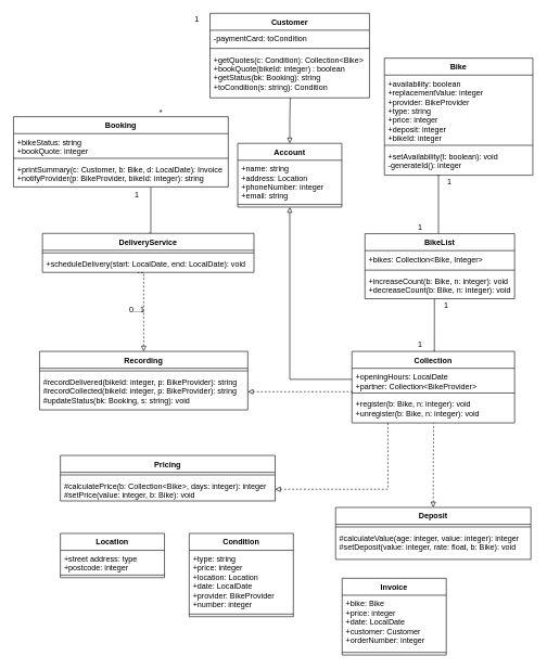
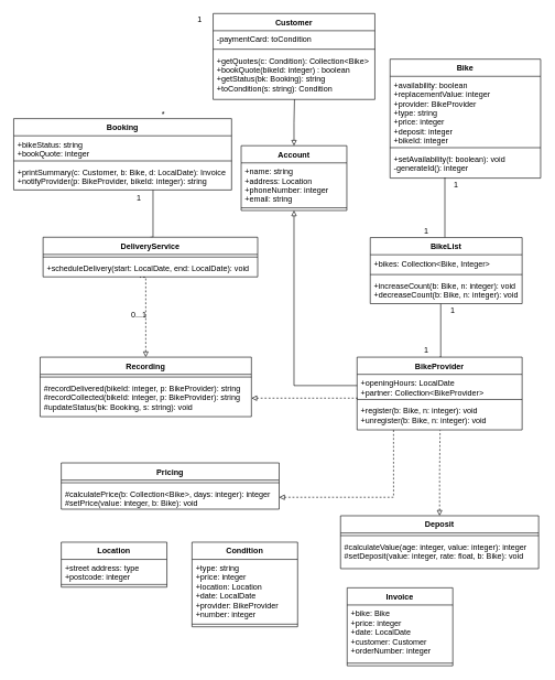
  <mxCell id="0" />
  <mxCell id="1" parent="0" />
  <mxCell id="2" style="edgeStyle=orthogonalEdgeStyle;rounded=0;orthogonalLoop=1;jettySize=auto;html=1;exitX=0.5;exitY=0;exitDx=0;exitDy=0;entryX=0.503;entryY=0.997;entryDx=0;entryDy=0;entryPerimeter=0;startArrow=block;startFill=0;endArrow=none;endFill=0;" edge="1" parent="1" source="3" target="9"><mxGeometry relative="1" as="geometry" /></mxCell>
  <mxCell id="3" value="Account" style="swimlane;fontStyle=1;align=center;verticalAlign=top;childLayout=stackLayout;horizontal=1;startSize=26;horizontalStack=0;resizeParent=1;resizeParentMax=0;resizeLast=0;collapsible=1;marginBottom=0;" parent="1" vertex="1"><mxGeometry x="364.5" y="220" width="160" height="98" as="geometry" /></mxCell>
  <mxCell id="4" value="+name: string&#10;+address: Location&#10;+phoneNumber: integer&#10;+email: string" style="text;strokeColor=none;fillColor=none;align=left;verticalAlign=top;spacingLeft=4;spacingRight=4;overflow=hidden;rotatable=0;points=[[0,0.5],[1,0.5]];portConstraint=eastwest;" parent="3" vertex="1"><mxGeometry y="26" width="160" height="64" as="geometry" /></mxCell>
  <mxCell id="5" value="" style="line;strokeWidth=1;fillColor=none;align=left;verticalAlign=middle;spacingTop=-1;spacingLeft=3;spacingRight=3;rotatable=0;labelPosition=right;points=[];portConstraint=eastwest;" parent="3" vertex="1"><mxGeometry y="90" width="160" height="8" as="geometry" /></mxCell>
  <mxCell id="6" value="Customer" style="swimlane;fontStyle=1;align=center;verticalAlign=top;childLayout=stackLayout;horizontal=1;startSize=26;horizontalStack=0;resizeParent=1;resizeParentMax=0;resizeLast=0;collapsible=1;marginBottom=0;" parent="1" vertex="1"><mxGeometry x="322" y="20" width="245" height="130" as="geometry" /></mxCell>
  <mxCell id="7" value="-paymentCard: toCondition" style="text;strokeColor=none;fillColor=none;align=left;verticalAlign=top;spacingLeft=4;spacingRight=4;overflow=hidden;rotatable=0;points=[[0,0.5],[1,0.5]];portConstraint=eastwest;" parent="6" vertex="1"><mxGeometry y="26" width="245" height="24" as="geometry" /></mxCell>
  <mxCell id="8" value="" style="line;strokeWidth=1;fillColor=none;align=left;verticalAlign=middle;spacingTop=-1;spacingLeft=3;spacingRight=3;rotatable=0;labelPosition=right;points=[];portConstraint=eastwest;" parent="6" vertex="1"><mxGeometry y="50" width="245" height="8" as="geometry" /></mxCell>
  <mxCell id="9" value="+getQuotes(c: Condition): Collection&lt;Bike&gt;&#10;+bookQuote(bikeId: integer) : boolean&#10;+getStatus(bk: Booking): string&#10;+toCondition(s: string): Condition" style="text;strokeColor=none;fillColor=none;align=left;verticalAlign=top;spacingLeft=4;spacingRight=4;overflow=hidden;rotatable=0;points=[[0,0.5],[1,0.5]];portConstraint=eastwest;" parent="6" vertex="1"><mxGeometry y="58" width="245" height="72" as="geometry" /></mxCell>
  <mxCell id="10" style="edgeStyle=orthogonalEdgeStyle;rounded=0;orthogonalLoop=1;jettySize=auto;html=1;exitX=0.5;exitY=0;exitDx=0;exitDy=0;entryX=0.464;entryY=1.01;entryDx=0;entryDy=0;entryPerimeter=0;startArrow=none;startFill=0;endArrow=none;endFill=0;" parent="1" source="11" target="19" edge="1"><mxGeometry relative="1" as="geometry"><Array as="points"><mxPoint x="666" y="540" /></Array></mxGeometry></mxCell>
- <mxCell id="11" value="Collection" style="swimlane;fontStyle=1;align=center;verticalAlign=top;childLayout=stackLayout;horizontal=1;startSize=26;horizontalStack=0;resizeParent=1;resizeParentMax=0;resizeLast=0;collapsible=1;marginBottom=0;" parent="1" vertex="1"><mxGeometry x="540" y="540" width="250" height="110" as="geometry" /></mxCell>
+ <mxCell id="11" value="BikeProvider" style="swimlane;fontStyle=1;align=center;verticalAlign=top;childLayout=stackLayout;horizontal=1;startSize=26;horizontalStack=0;resizeParent=1;resizeParentMax=0;resizeLast=0;collapsible=1;marginBottom=0;" parent="1" vertex="1"><mxGeometry x="540" y="540" width="250" height="110" as="geometry" /></mxCell>
  <mxCell id="12" value="+openingHours: LocalDate&#10;+partner: Collection&lt;BikeProvider&gt;" style="text;strokeColor=none;fillColor=none;align=left;verticalAlign=top;spacingLeft=4;spacingRight=4;overflow=hidden;rotatable=0;points=[[0,0.5],[1,0.5]];portConstraint=eastwest;" parent="11" vertex="1"><mxGeometry y="26" width="250" height="34" as="geometry" /></mxCell>
  <mxCell id="13" value="" style="line;strokeWidth=1;fillColor=none;align=left;verticalAlign=middle;spacingTop=-1;spacingLeft=3;spacingRight=3;rotatable=0;labelPosition=right;points=[];portConstraint=eastwest;" parent="11" vertex="1"><mxGeometry y="60" width="250" height="8" as="geometry" /></mxCell>
  <mxCell id="14" value="+register(b: Bike, n: integer): void&#10;+unregister(b: Bike, n: integer): void" style="text;strokeColor=none;fillColor=none;align=left;verticalAlign=top;spacingLeft=4;spacingRight=4;overflow=hidden;rotatable=0;points=[[0,0.5],[1,0.5]];portConstraint=eastwest;" parent="11" vertex="1"><mxGeometry y="68" width="250" height="42" as="geometry" /></mxCell>
  <mxCell id="15" style="edgeStyle=orthogonalEdgeStyle;rounded=0;orthogonalLoop=1;jettySize=auto;html=1;entryX=0.25;entryY=1;entryDx=0;entryDy=0;startArrow=none;startFill=0;endArrow=none;endFill=0;" parent="1" edge="1"><mxGeometry relative="1" as="geometry"><mxPoint x="673" y="359" as="sourcePoint" /><mxPoint x="673" y="268" as="targetPoint" /><Array as="points"><mxPoint x="673" y="359" /></Array></mxGeometry></mxCell>
  <mxCell id="16" value="BikeList" style="swimlane;fontStyle=1;align=center;verticalAlign=top;childLayout=stackLayout;horizontal=1;startSize=26;horizontalStack=0;resizeParent=1;resizeParentMax=0;resizeLast=0;collapsible=1;marginBottom=0;" parent="1" vertex="1"><mxGeometry x="560" y="359" width="230" height="100" as="geometry" /></mxCell>
  <mxCell id="17" value="+bikes: Collection&lt;Bike, Integer&gt;" style="text;strokeColor=none;fillColor=none;align=left;verticalAlign=top;spacingLeft=4;spacingRight=4;overflow=hidden;rotatable=0;points=[[0,0.5],[1,0.5]];portConstraint=eastwest;" parent="16" vertex="1"><mxGeometry y="26" width="230" height="26" as="geometry" /></mxCell>
  <mxCell id="18" value="" style="line;strokeWidth=1;fillColor=none;align=left;verticalAlign=middle;spacingTop=-1;spacingLeft=3;spacingRight=3;rotatable=0;labelPosition=right;points=[];portConstraint=eastwest;" parent="16" vertex="1"><mxGeometry y="52" width="230" height="8" as="geometry" /></mxCell>
  <mxCell id="19" value="+increaseCount(b: Bike, n: integer): void&#10;+decreaseCount(b: Bike, n: integer): void" style="text;strokeColor=none;fillColor=none;align=left;verticalAlign=top;spacingLeft=4;spacingRight=4;overflow=hidden;rotatable=0;points=[[0,0.5],[1,0.5]];portConstraint=eastwest;" parent="16" vertex="1"><mxGeometry y="60" width="230" height="40" as="geometry" /></mxCell>
  <mxCell id="20" style="edgeStyle=orthogonalEdgeStyle;rounded=0;orthogonalLoop=1;jettySize=auto;html=1;exitX=0.5;exitY=0;exitDx=0;exitDy=0;startArrow=none;startFill=0;endArrow=none;endFill=0;" parent="1" source="21" target="59" edge="1"><mxGeometry relative="1" as="geometry"><mxPoint x="231" y="293" as="targetPoint" /><Array as="points"><mxPoint x="231" y="359" /></Array></mxGeometry></mxCell>
  <mxCell id="21" value="DeliveryService" style="swimlane;fontStyle=1;align=center;verticalAlign=top;childLayout=stackLayout;horizontal=1;startSize=26;horizontalStack=0;resizeParent=1;resizeParentMax=0;resizeLast=0;collapsible=1;marginBottom=0;" parent="1" vertex="1"><mxGeometry x="64.5" y="358.5" width="325" height="60" as="geometry" /></mxCell>
  <mxCell id="22" value="" style="line;strokeWidth=1;fillColor=none;align=left;verticalAlign=middle;spacingTop=-1;spacingLeft=3;spacingRight=3;rotatable=0;labelPosition=right;points=[];portConstraint=eastwest;" parent="21" vertex="1"><mxGeometry y="26" width="325" height="8" as="geometry" /></mxCell>
  <mxCell id="23" value="+scheduleDelivery(start: LocalDate, end: LocalDate): void" style="text;strokeColor=none;fillColor=none;align=left;verticalAlign=top;spacingLeft=4;spacingRight=4;overflow=hidden;rotatable=0;points=[[0,0.5],[1,0.5]];portConstraint=eastwest;" parent="21" vertex="1"><mxGeometry y="34" width="325" height="26" as="geometry" /></mxCell>
  <mxCell id="24" style="edgeStyle=orthogonalEdgeStyle;rounded=0;orthogonalLoop=1;jettySize=auto;html=1;exitX=0.5;exitY=0;exitDx=0;exitDy=0;startArrow=block;startFill=0;endArrow=none;endFill=0;dashed=1;" parent="1" source="25" edge="1"><mxGeometry relative="1" as="geometry"><mxPoint x="211" y="419" as="targetPoint" /><Array as="points"><mxPoint x="211" y="419" /></Array></mxGeometry></mxCell>
  <mxCell id="25" value="Recording" style="swimlane;fontStyle=1;align=center;verticalAlign=top;childLayout=stackLayout;horizontal=1;startSize=26;horizontalStack=0;resizeParent=1;resizeParentMax=0;resizeLast=0;collapsible=1;marginBottom=0;" parent="1" vertex="1"><mxGeometry x="60" y="540" width="320" height="90" as="geometry" /></mxCell>
  <mxCell id="26" value="" style="line;strokeWidth=1;fillColor=none;align=left;verticalAlign=middle;spacingTop=-1;spacingLeft=3;spacingRight=3;rotatable=0;labelPosition=right;points=[];portConstraint=eastwest;" parent="25" vertex="1"><mxGeometry y="26" width="320" height="8" as="geometry" /></mxCell>
  <mxCell id="27" value="#recordDelivered(bikeId: integer, p: BikeProvider): string&#10;#recordCollected(bikeId: integer, p: BikeProvider): string&#10;#updateStatus(bk: Booking, s: string): void" style="text;strokeColor=none;fillColor=none;align=left;verticalAlign=top;spacingLeft=4;spacingRight=4;overflow=hidden;rotatable=0;points=[[0,0.5],[1,0.5]];portConstraint=eastwest;" parent="25" vertex="1"><mxGeometry y="34" width="320" height="56" as="geometry" /></mxCell>
  <mxCell id="28" value="Pricing" style="swimlane;fontStyle=1;align=center;verticalAlign=top;childLayout=stackLayout;horizontal=1;startSize=26;horizontalStack=0;resizeParent=1;resizeParentMax=0;resizeLast=0;collapsible=1;marginBottom=0;" parent="1" vertex="1"><mxGeometry x="92" y="700" width="330" height="70" as="geometry" /></mxCell>
  <mxCell id="29" value="" style="line;strokeWidth=1;fillColor=none;align=left;verticalAlign=middle;spacingTop=-1;spacingLeft=3;spacingRight=3;rotatable=0;labelPosition=right;points=[];portConstraint=eastwest;" parent="28" vertex="1"><mxGeometry y="26" width="330" height="8" as="geometry" /></mxCell>
  <mxCell id="30" value="#calculatePrice(b: Collection&lt;Bike&gt;, days: integer): integer&#10;#setPrice(value: integer, b: Bike): void" style="text;strokeColor=none;fillColor=none;align=left;verticalAlign=top;spacingLeft=4;spacingRight=4;overflow=hidden;rotatable=0;points=[[0,0.5],[1,0.5]];portConstraint=eastwest;" parent="28" vertex="1"><mxGeometry y="34" width="330" height="36" as="geometry" /></mxCell>
  <mxCell id="31" style="edgeStyle=orthogonalEdgeStyle;rounded=0;orthogonalLoop=1;jettySize=auto;html=1;exitX=0.5;exitY=0;exitDx=0;exitDy=0;entryX=0.503;entryY=1.013;entryDx=0;entryDy=0;entryPerimeter=0;dashed=1;startArrow=block;startFill=0;endArrow=none;endFill=0;" parent="1" source="32" target="14" edge="1"><mxGeometry relative="1" as="geometry" /></mxCell>
  <mxCell id="32" value="Deposit" style="swimlane;fontStyle=1;align=center;verticalAlign=top;childLayout=stackLayout;horizontal=1;startSize=26;horizontalStack=0;resizeParent=1;resizeParentMax=0;resizeLast=0;collapsible=1;marginBottom=0;" parent="1" vertex="1"><mxGeometry x="515" y="780" width="300" height="80" as="geometry" /></mxCell>
  <mxCell id="33" value="" style="line;strokeWidth=1;fillColor=none;align=left;verticalAlign=middle;spacingTop=-1;spacingLeft=3;spacingRight=3;rotatable=0;labelPosition=right;points=[];portConstraint=eastwest;" parent="32" vertex="1"><mxGeometry y="26" width="300" height="8" as="geometry" /></mxCell>
  <mxCell id="34" value="#calculateValue(age: integer, value: integer): integer&#10;#setDeposit(value: integer, rate: float, b: Bike): void" style="text;strokeColor=none;fillColor=none;align=left;verticalAlign=top;spacingLeft=4;spacingRight=4;overflow=hidden;rotatable=0;points=[[0,0.5],[1,0.5]];portConstraint=eastwest;" parent="32" vertex="1"><mxGeometry y="34" width="300" height="46" as="geometry" /></mxCell>
  <mxCell id="35" style="edgeStyle=orthogonalEdgeStyle;rounded=0;orthogonalLoop=1;jettySize=auto;html=1;exitX=0;exitY=0.5;exitDx=0;exitDy=0;entryX=0.5;entryY=1;entryDx=0;entryDy=0;endArrow=block;endFill=0;" parent="1" source="12" target="3" edge="1"><mxGeometry relative="1" as="geometry" /></mxCell>
  <mxCell id="36" value="*" style="text;html=1;strokeColor=none;fillColor=none;align=center;verticalAlign=middle;whiteSpace=wrap;rounded=0;" parent="1" vertex="1"><mxGeometry x="227" y="162" width="40" height="20" as="geometry" /></mxCell>
  <mxCell id="37" value="1" style="text;html=1;strokeColor=none;fillColor=none;align=center;verticalAlign=middle;whiteSpace=wrap;rounded=0;" parent="1" vertex="1"><mxGeometry x="282" y="20" width="40" height="20" as="geometry" /></mxCell>
  <mxCell id="38" value="0...1" style="text;html=1;strokeColor=none;fillColor=none;align=center;verticalAlign=middle;whiteSpace=wrap;rounded=0;" parent="1" vertex="1"><mxGeometry x="190" y="466.5" width="40" height="20" as="geometry" /></mxCell>
  <mxCell id="39" value="1" style="text;html=1;strokeColor=none;fillColor=none;align=center;verticalAlign=middle;whiteSpace=wrap;rounded=0;" parent="1" vertex="1"><mxGeometry x="190" y="290" width="40" height="20" as="geometry" /></mxCell>
  <mxCell id="40" style="edgeStyle=orthogonalEdgeStyle;rounded=0;orthogonalLoop=1;jettySize=auto;html=1;entryX=1;entryY=0.5;entryDx=0;entryDy=0;dashed=1;startArrow=none;startFill=0;endArrow=block;endFill=0;" parent="1" target="27" edge="1"><mxGeometry relative="1" as="geometry"><mxPoint x="541" y="602" as="sourcePoint" /><Array as="points"><mxPoint x="541" y="602" /></Array></mxGeometry></mxCell>
  <mxCell id="41" value="Location" style="swimlane;fontStyle=1;align=center;verticalAlign=top;childLayout=stackLayout;horizontal=1;startSize=26;horizontalStack=0;resizeParent=1;resizeParentMax=0;resizeLast=0;collapsible=1;marginBottom=0;" parent="1" vertex="1"><mxGeometry x="92" y="820" width="160" height="68" as="geometry" /></mxCell>
  <mxCell id="42" value="+street address: type&#10;+postcode: integer" style="text;strokeColor=none;fillColor=none;align=left;verticalAlign=top;spacingLeft=4;spacingRight=4;overflow=hidden;rotatable=0;points=[[0,0.5],[1,0.5]];portConstraint=eastwest;" parent="41" vertex="1"><mxGeometry y="26" width="160" height="34" as="geometry" /></mxCell>
  <mxCell id="43" value="" style="line;strokeWidth=1;fillColor=none;align=left;verticalAlign=middle;spacingTop=-1;spacingLeft=3;spacingRight=3;rotatable=0;labelPosition=right;points=[];portConstraint=eastwest;" parent="41" vertex="1"><mxGeometry y="60" width="160" height="8" as="geometry" /></mxCell>
  <mxCell id="44" value="Condition" style="swimlane;fontStyle=1;align=center;verticalAlign=top;childLayout=stackLayout;horizontal=1;startSize=26;horizontalStack=0;resizeParent=1;resizeParentMax=0;resizeLast=0;collapsible=1;marginBottom=0;" parent="1" vertex="1"><mxGeometry x="290" y="820" width="160" height="128" as="geometry" /></mxCell>
  <mxCell id="45" value="+type: string&#10;+price: integer&#10;+location: Location&#10;+date: LocalDate&#10;+provider: BikeProvider&#10;+number: integer" style="text;strokeColor=none;fillColor=none;align=left;verticalAlign=top;spacingLeft=4;spacingRight=4;overflow=hidden;rotatable=0;points=[[0,0.5],[1,0.5]];portConstraint=eastwest;" parent="44" vertex="1"><mxGeometry y="26" width="160" height="94" as="geometry" /></mxCell>
  <mxCell id="46" value="" style="line;strokeWidth=1;fillColor=none;align=left;verticalAlign=middle;spacingTop=-1;spacingLeft=3;spacingRight=3;rotatable=0;labelPosition=right;points=[];portConstraint=eastwest;" parent="44" vertex="1"><mxGeometry y="120" width="160" height="8" as="geometry" /></mxCell>
  <mxCell id="47" style="edgeStyle=orthogonalEdgeStyle;rounded=0;orthogonalLoop=1;jettySize=auto;html=1;exitX=1;exitY=0.5;exitDx=0;exitDy=0;entryX=0.221;entryY=0.99;entryDx=0;entryDy=0;entryPerimeter=0;dashed=1;startArrow=block;startFill=0;endArrow=none;endFill=0;" parent="1" source="30" target="14" edge="1"><mxGeometry relative="1" as="geometry" /></mxCell>
  <mxCell id="48" value="1" style="text;html=1;strokeColor=none;fillColor=none;align=center;verticalAlign=middle;whiteSpace=wrap;rounded=0;" parent="1" vertex="1"><mxGeometry x="625" y="520" width="40" height="20" as="geometry" /></mxCell>
  <mxCell id="49" value="1" style="text;html=1;strokeColor=none;fillColor=none;align=center;verticalAlign=middle;whiteSpace=wrap;rounded=0;" parent="1" vertex="1"><mxGeometry x="665" y="458.5" width="40" height="20" as="geometry" /></mxCell>
  <mxCell id="50" value="1" style="text;html=1;strokeColor=none;fillColor=none;align=center;verticalAlign=middle;whiteSpace=wrap;rounded=0;" parent="1" vertex="1"><mxGeometry x="625" y="339" width="40" height="20" as="geometry" /></mxCell>
  <mxCell id="51" value="1" style="text;html=1;strokeColor=none;fillColor=none;align=center;verticalAlign=middle;whiteSpace=wrap;rounded=0;" parent="1" vertex="1"><mxGeometry x="670" y="269" width="40" height="20" as="geometry" /></mxCell>
  <mxCell id="52" value="Bike" style="swimlane;fontStyle=1;align=center;verticalAlign=top;childLayout=stackLayout;horizontal=1;startSize=26;horizontalStack=0;resizeParent=1;resizeParentMax=0;resizeLast=0;collapsible=1;marginBottom=0;" parent="1" vertex="1"><mxGeometry x="590" y="89" width="228" height="180" as="geometry" /></mxCell>
  <mxCell id="53" value="+availability: boolean&#10;+replacementValue: integer&#10;+provider: BikeProvider&#10;+type: string&#10;+price: integer&#10;+deposit: integer&#10;+bikeId: integer" style="text;strokeColor=none;fillColor=none;align=left;verticalAlign=top;spacingLeft=4;spacingRight=4;overflow=hidden;rotatable=0;points=[[0,0.5],[1,0.5]];portConstraint=eastwest;" parent="52" vertex="1"><mxGeometry y="26" width="228" height="104" as="geometry" /></mxCell>
  <mxCell id="54" value="" style="line;strokeWidth=1;fillColor=none;align=left;verticalAlign=middle;spacingTop=-1;spacingLeft=3;spacingRight=3;rotatable=0;labelPosition=right;points=[];portConstraint=eastwest;" parent="52" vertex="1"><mxGeometry y="130" width="228" height="8" as="geometry" /></mxCell>
  <mxCell id="55" value="+setAvailability(t: boolean): void&#10;-generateId(): integer" style="text;strokeColor=none;fillColor=none;align=left;verticalAlign=top;spacingLeft=4;spacingRight=4;overflow=hidden;rotatable=0;points=[[0,0.5],[1,0.5]];portConstraint=eastwest;" parent="52" vertex="1"><mxGeometry y="138" width="228" height="42" as="geometry" /></mxCell>
  <mxCell id="56" value="Booking" style="swimlane;fontStyle=1;align=center;verticalAlign=top;childLayout=stackLayout;horizontal=1;startSize=26;horizontalStack=0;resizeParent=1;resizeParentMax=0;resizeLast=0;collapsible=1;marginBottom=0;" parent="1" vertex="1"><mxGeometry y="179" width="330" height="108" as="geometry" x="20" /></mxCell>
  <mxCell id="57" value="+bikeStatus: string&#10;+bookQuote: integer" style="text;strokeColor=none;fillColor=none;align=left;verticalAlign=top;spacingLeft=4;spacingRight=4;overflow=hidden;rotatable=0;points=[[0,0.5],[1,0.5]];portConstraint=eastwest;" parent="56" vertex="1"><mxGeometry y="26" width="330" height="34" as="geometry" /></mxCell>
  <mxCell id="58" value="" style="line;strokeWidth=1;fillColor=none;align=left;verticalAlign=middle;spacingTop=-1;spacingLeft=3;spacingRight=3;rotatable=0;labelPosition=right;points=[];portConstraint=eastwest;" parent="56" vertex="1"><mxGeometry y="60" width="330" height="8" as="geometry" /></mxCell>
  <mxCell id="59" value="+printSummary(c: Customer, b: Bike, d: LocalDate): Invoice&#10;+notifyProvider(p: BikeProvider, bikeId: integer): string" style="text;strokeColor=none;fillColor=none;align=left;verticalAlign=top;spacingLeft=4;spacingRight=4;overflow=hidden;rotatable=0;points=[[0,0.5],[1,0.5]];portConstraint=eastwest;" parent="56" vertex="1"><mxGeometry y="68" width="330" height="40" as="geometry" /></mxCell>
  <mxCell id="60" value="Invoice" style="swimlane;fontStyle=1;align=center;verticalAlign=top;childLayout=stackLayout;horizontal=1;startSize=26;horizontalStack=0;resizeParent=1;resizeParentMax=0;resizeLast=0;collapsible=1;marginBottom=0;" vertex="1" parent="1"><mxGeometry x="525" y="889" width="160" height="118" as="geometry"><mxRectangle x="504.5" y="949" width="70" height="26" as="alternateBounds" /></mxGeometry></mxCell>
  <mxCell id="61" value="+bike: Bike&#10;+price: integer&#10;+date: LocalDate&#10;+customer: Customer&#10;+orderNumber: integer" style="text;strokeColor=none;fillColor=none;align=left;verticalAlign=top;spacingLeft=4;spacingRight=4;overflow=hidden;rotatable=0;points=[[0,0.5],[1,0.5]];portConstraint=eastwest;" vertex="1" parent="60"><mxGeometry y="26" width="160" height="84" as="geometry" /></mxCell>
  <mxCell id="62" value="" style="line;strokeWidth=1;fillColor=none;align=left;verticalAlign=middle;spacingTop=-1;spacingLeft=3;spacingRight=3;rotatable=0;labelPosition=right;points=[];portConstraint=eastwest;" vertex="1" parent="60"><mxGeometry y="110" width="160" height="8" as="geometry" /></mxCell>
